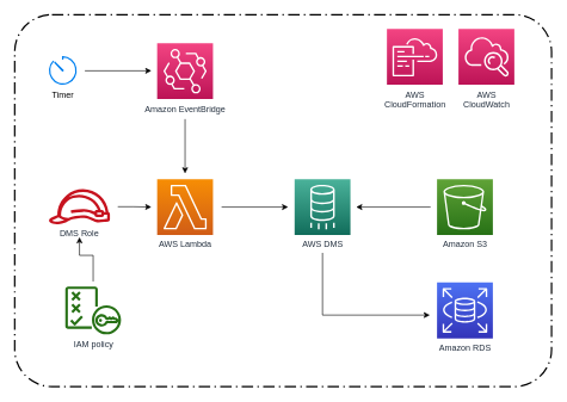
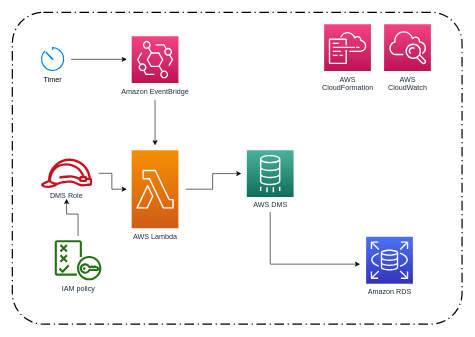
  <mxCell id="0" />
  <mxCell id="1" parent="0" />
  <mxCell id="2" value="" style="rounded=1;arcSize=10;dashed=1;fillColor=none;gradientColor=none;dashPattern=8 3 1 3;strokeWidth=2;" vertex="1" parent="1"><mxGeometry x="20" y="20" width="750" height="520" as="geometry" /></mxCell>
  <mxCell id="3" style="edgeStyle=orthogonalEdgeStyle;rounded=0;orthogonalLoop=1;jettySize=auto;html=1;targetPerimeterSpacing=8;sourcePerimeterSpacing=28;" edge="1" parent="1" source="4" target="11"><mxGeometry relative="1" as="geometry" /></mxCell>
  <mxCell id="4" value="&lt;div&gt;Amazon EventBridge&lt;/div&gt;" style="outlineConnect=0;fontColor=#232F3E;gradientColor=#F34482;gradientDirection=north;fillColor=#BC1356;strokeColor=#ffffff;dashed=0;verticalLabelPosition=bottom;verticalAlign=top;align=center;html=1;fontSize=12;fontStyle=0;aspect=fixed;shape=mxgraph.aws4.resourceIcon;resIcon=mxgraph.aws4.eventbridge;" vertex="1" parent="1"><mxGeometry x="219" y="60" width="78" height="78" as="geometry" /></mxCell>
  <mxCell id="5" style="edgeStyle=orthogonalEdgeStyle;rounded=0;orthogonalLoop=1;jettySize=auto;html=1;sourcePerimeterSpacing=11;targetPerimeterSpacing=8;" edge="1" parent="1" source="6" target="11"><mxGeometry relative="1" as="geometry" /></mxCell>
  <mxCell id="6" value="DMS Role" style="outlineConnect=0;fontColor=#232F3E;gradientColor=none;fillColor=#C7131F;strokeColor=none;dashed=0;verticalLabelPosition=bottom;verticalAlign=top;align=center;html=1;fontSize=12;fontStyle=0;aspect=fixed;pointerEvents=1;shape=mxgraph.aws4.role;" vertex="1" parent="1"><mxGeometry x="67" y="264" width="86.86" height="49" as="geometry" /></mxCell>
  <mxCell id="7" style="edgeStyle=orthogonalEdgeStyle;rounded=0;orthogonalLoop=1;jettySize=auto;html=1;sourcePerimeterSpacing=7;targetPerimeterSpacing=18;" edge="1" parent="1" source="8" target="6"><mxGeometry relative="1" as="geometry" /></mxCell>
  <mxCell id="8" value="&lt;div&gt;IAM policy&lt;/div&gt;" style="outlineConnect=0;fontColor=#232F3E;gradientColor=none;fillColor=#277116;strokeColor=none;dashed=0;verticalLabelPosition=bottom;verticalAlign=top;align=center;html=1;fontSize=12;fontStyle=0;aspect=fixed;pointerEvents=1;shape=mxgraph.aws4.policy;" vertex="1" parent="1"><mxGeometry x="90.63" y="400" width="78" height="67" as="geometry" /></mxCell>
  <mxCell id="9" value="&lt;div&gt;AWS &lt;br&gt;&lt;/div&gt;&lt;div&gt;CloudFormation&lt;/div&gt;" style="outlineConnect=0;fontColor=#232F3E;gradientColor=#F34482;gradientDirection=north;fillColor=#BC1356;strokeColor=#ffffff;dashed=0;verticalLabelPosition=bottom;verticalAlign=top;align=center;html=1;fontSize=12;fontStyle=0;aspect=fixed;shape=mxgraph.aws4.resourceIcon;resIcon=mxgraph.aws4.cloudformation;" vertex="1" parent="1"><mxGeometry x="540" y="40" width="78" height="78" as="geometry" /></mxCell>
  <mxCell id="10" style="edgeStyle=orthogonalEdgeStyle;rounded=0;orthogonalLoop=1;jettySize=auto;html=1;sourcePerimeterSpacing=12;targetPerimeterSpacing=9;" edge="1" parent="1" source="11" target="14"><mxGeometry relative="1" as="geometry" /></mxCell>
- <mxCell id="11" value="AWS Lambda" style="outlineConnect=0;fontColor=#232F3E;gradientColor=#F78E04;gradientDirection=north;fillColor=#D05C17;strokeColor=#ffffff;dashed=0;verticalLabelPosition=bottom;verticalAlign=top;align=center;html=1;fontSize=12;fontStyle=0;aspect=fixed;shape=mxgraph.aws4.resourceIcon;resIcon=mxgraph.aws4.lambda;" vertex="1" parent="1"><mxGeometry x="219" y="250" width="78" height="78" as="geometry" /></mxCell>
+ <mxCell id="11" value="AWS Lambda" style="outlineConnect=0;fontColor=#232F3E;gradientColor=#F78E04;gradientDirection=north;fillColor=#D05C17;strokeColor=#ffffff;dashed=0;verticalLabelPosition=bottom;verticalAlign=top;align=center;html=1;fontSize=12;fontStyle=0;aspect=fixed;shape=mxgraph.aws4.resourceIcon;resIcon=mxgraph.aws4.lambda;" vertex="1" parent="1"><mxGeometry x="219" y="250" width="78" height="130" as="geometry" /></mxCell>
  <mxCell id="12" value="&lt;div&gt;AWS &lt;br&gt;&lt;/div&gt;&lt;div&gt;CloudWatch&lt;/div&gt;" style="outlineConnect=0;fontColor=#232F3E;gradientColor=#F34482;gradientDirection=north;fillColor=#BC1356;strokeColor=#ffffff;dashed=0;verticalLabelPosition=bottom;verticalAlign=top;align=center;html=1;fontSize=12;fontStyle=0;aspect=fixed;shape=mxgraph.aws4.resourceIcon;resIcon=mxgraph.aws4.cloudwatch;" vertex="1" parent="1"><mxGeometry x="640" y="40" width="78" height="78" as="geometry" /></mxCell>
  <mxCell id="13" style="edgeStyle=orthogonalEdgeStyle;rounded=0;orthogonalLoop=1;jettySize=auto;html=1;sourcePerimeterSpacing=25;targetPerimeterSpacing=10;" edge="1" parent="1" source="14" target="17"><mxGeometry relative="1" as="geometry"><Array as="points"><mxPoint x="450" y="440" /></Array></mxGeometry></mxCell>
  <mxCell id="14" value="AWS DMS" style="outlineConnect=0;fontColor=#232F3E;gradientColor=#4AB29A;gradientDirection=north;fillColor=#116D5B;strokeColor=#ffffff;dashed=0;verticalLabelPosition=bottom;verticalAlign=top;align=center;html=1;fontSize=12;fontStyle=0;aspect=fixed;shape=mxgraph.aws4.resourceIcon;resIcon=mxgraph.aws4.database_migration_service;" vertex="1" parent="1"><mxGeometry x="411" y="250" width="78" height="78" as="geometry" /></mxCell>
- <mxCell id="15" style="edgeStyle=orthogonalEdgeStyle;rounded=0;orthogonalLoop=1;jettySize=auto;html=1;sourcePerimeterSpacing=9;targetPerimeterSpacing=8;" edge="1" parent="1" source="16" target="14"><mxGeometry relative="1" as="geometry" /></mxCell>
- <mxCell id="16" value="Amazon S3" style="outlineConnect=0;fontColor=#232F3E;gradientColor=#60A337;gradientDirection=north;fillColor=#277116;strokeColor=#ffffff;dashed=0;verticalLabelPosition=bottom;verticalAlign=top;align=center;html=1;fontSize=12;fontStyle=0;aspect=fixed;shape=mxgraph.aws4.resourceIcon;resIcon=mxgraph.aws4.s3;" vertex="1" parent="1"><mxGeometry x="610" y="250" width="78" height="78" as="geometry" /></mxCell>
  <mxCell id="17" value="&lt;div&gt;Amazon RDS&lt;br&gt;&lt;/div&gt;" style="outlineConnect=0;fontColor=#232F3E;gradientColor=#4D72F3;gradientDirection=north;fillColor=#3334B9;strokeColor=#ffffff;dashed=0;verticalLabelPosition=bottom;verticalAlign=top;align=center;html=1;fontSize=12;fontStyle=0;aspect=fixed;shape=mxgraph.aws4.resourceIcon;resIcon=mxgraph.aws4.rds;" vertex="1" parent="1"><mxGeometry x="610" y="394.5" width="78" height="78" as="geometry" /></mxCell>
  <mxCell id="18" style="edgeStyle=orthogonalEdgeStyle;rounded=0;orthogonalLoop=1;jettySize=auto;html=1;sourcePerimeterSpacing=12;targetPerimeterSpacing=9;" edge="1" parent="1"><mxGeometry relative="1" as="geometry"><mxPoint x="118" y="98.5" as="sourcePoint" /><mxPoint x="211" y="98.5" as="targetPoint" /></mxGeometry></mxCell>
  <mxCell id="19" value="&lt;div&gt;Timer&lt;/div&gt;" style="html=1;verticalLabelPosition=bottom;align=center;labelBackgroundColor=#ffffff;verticalAlign=top;strokeWidth=2;strokeColor=#0080F0;shadow=0;dashed=0;shape=mxgraph.ios7.icons.gauge;" vertex="1" parent="1"><mxGeometry x="67" y="79" width="40" height="40" as="geometry" /></mxCell>
